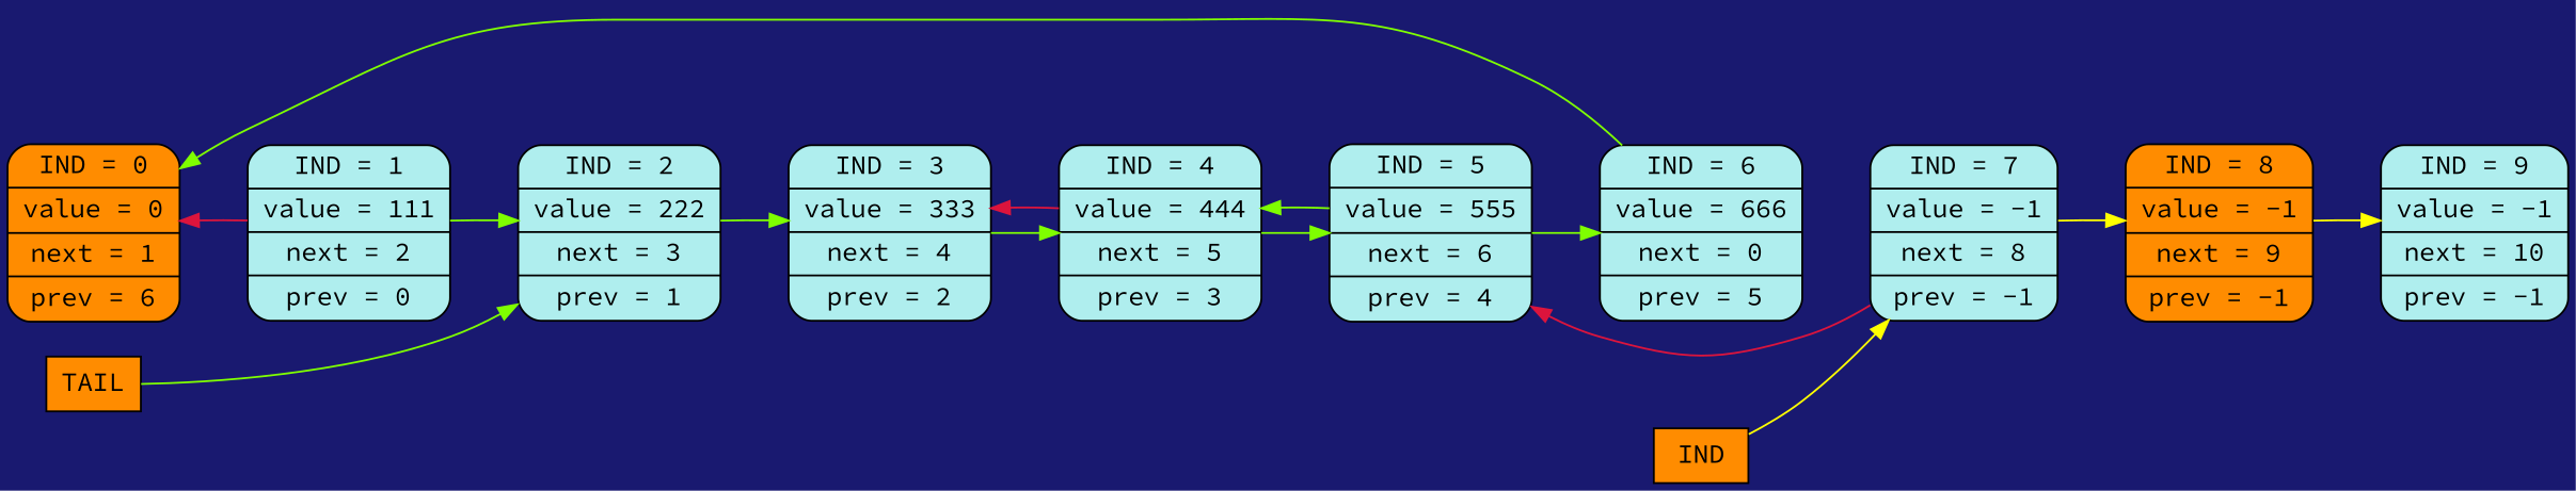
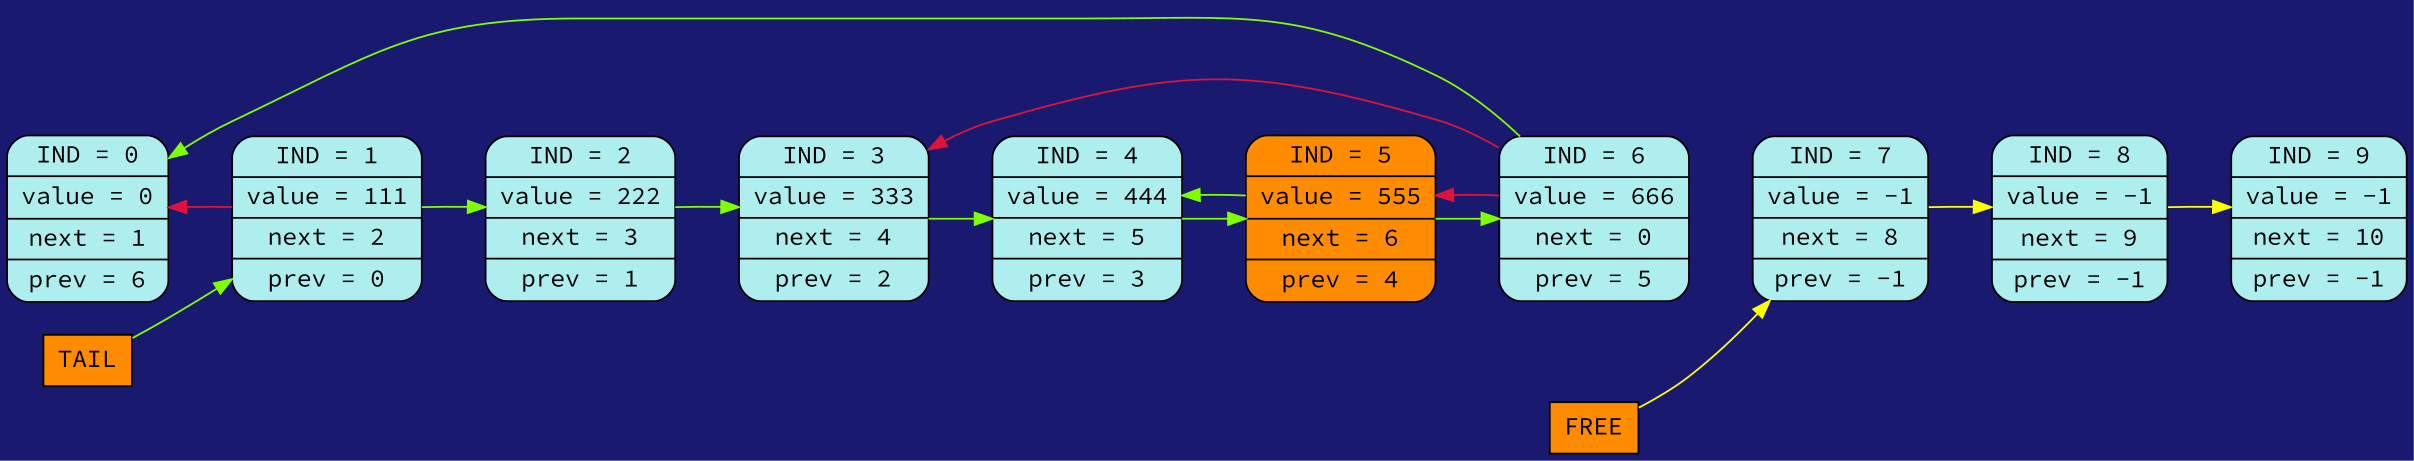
  digraph {
    bgcolor="#191970"
    fontname="Source Code Pro"
    rankdir=LR
    node [fillcolor="#AFEEEE" fontname="Source Code Pro" shape=Mrecord style=filled]
    edge [fontname="Source Code Pro" weight=1]
-   n1 [fillcolor="#FF8C00" label="IND = 0 | value = 0 | next = 1 | prev = 6 "]
+   n1 [label="IND = 0 | value = 0 | next = 1 | prev = 6 "]
    TAIL [fillcolor="#FF8C00" height=0.4 shape=rectangle width=0.5]
    n3 [label="IND = 1 | value = 111 | next = 2 | prev = 0 "]
    n4 [label="IND = 2 | value = 222 | next = 3 | prev = 1 "]
    n5 [label="IND = 3 | value = 333 | next = 4 | prev = 2 "]
    n6 [label="IND = 4 | value = 444 | next = 5 | prev = 3 "]
-   n7 [label="IND = 5 | value = 555 | next = 6 | prev = 4 "]
+   n7 [fillcolor="#FF8C00" label="IND = 5 | value = 555 | next = 6 | prev = 4 "]
    n8 [label="IND = 6 | value = 666 | next = 0 | prev = 5 "]
    n9 [label="IND = 7 | value = -1 | next = 8 | prev = -1 "]
-   n10 [fillcolor="#FF8C00" label="IND = 8 | value = -1 | next = 9 | prev = -1 "]
+   n10 [label="IND = 8 | value = -1 | next = 9 | prev = -1 "]
    n11 [label="IND = 9 | value = -1 | next = 10 | prev = -1 "]
-   FREE [fillcolor="#FF8C00" height=0.4 shape=rectangle width=0.5 label=IND]
+   FREE [fillcolor="#FF8C00" height=0.4 shape=rectangle width=0.5]
    subgraph sub_1 {
      rank=same
      n1
      TAIL
    }
    n1 -> n3 [style=invis weight=1000000]
-   TAIL -> n4 [color="#7FFF00"]
+   TAIL -> n3 [color="#7FFF00"]
    n3 -> n1 [color="#DC143C"]
    n3 -> n4 [style=invis weight=1000000]
    n3 -> n4 [color="#7FFF00"]
    n4 -> n5 [style=invis weight=1000000]
    n4 -> n5 [color="#7FFF00"]
    n5 -> n6 [style=invis weight=1000000]
    n5 -> n6 [color="#7FFF00"]
-   n6 -> n5 [color="#DC143C"]
+   n8 -> n5 [color="#DC143C"]
    n6 -> n7 [style=invis weight=1000000]
    n6 -> n7 [color="#7FFF00"]
    n7 -> n6 [color="#7FFF00"]
    n7 -> n8 [style=invis weight=1000000]
    n7 -> n8 [color="#7FFF00"]
    n8 -> n1 [color="#7FFF00"]
-   n9 -> n7 [color="#DC143C"]
+   n8 -> n7 [color="#DC143C"]
    n8 -> n9 [style=invis weight=1000000]
    n9 -> n10 [style=invis weight=1000000]
    n9 -> n10 [color="#FFFF00"]
    n10 -> n11 [style=invis weight=1000000]
    n10 -> n11 [color="#FFFF00"]
    FREE -> n9 [color="#FFFF00"]
  }
